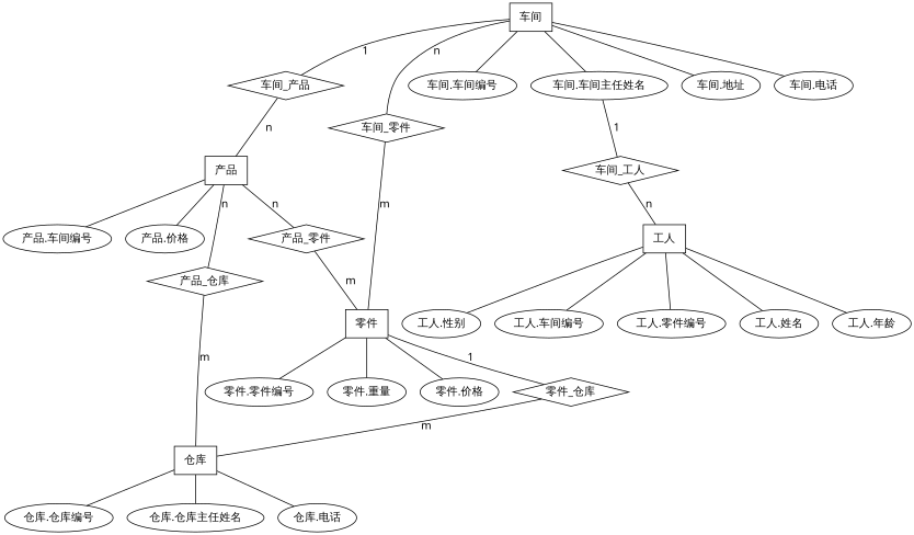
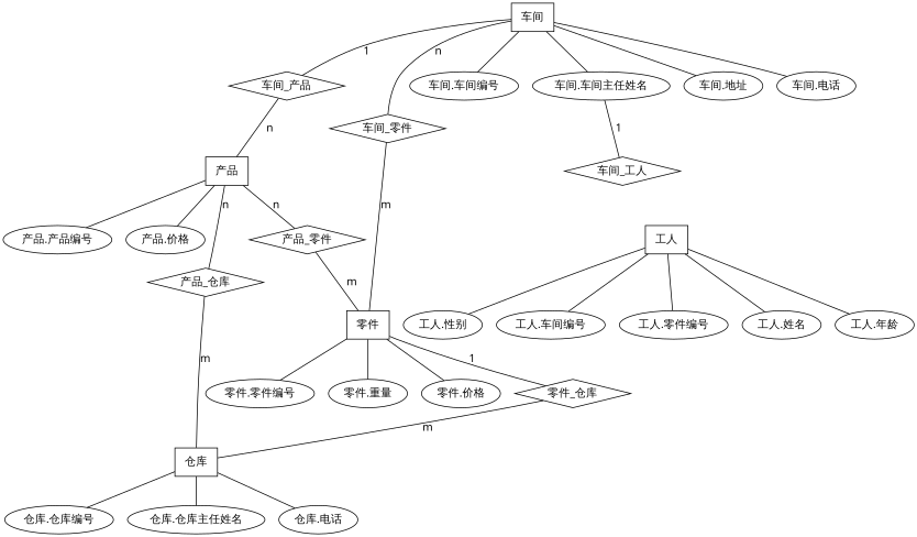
  digraph {
    fontname="Microsoft YaHei"
    rankdir=TB
    node [fontname="Microsoft YaHei" shape=ellipse]
    edge [dir=none fontname="Microsoft YaHei"]
    "车间" [shape=rectangle]
    "车间_产品" [shape=diamond]
    "车间_零件" [shape=diamond]
    "车间.车间编号"
    "车间.车间主任姓名"
    "车间.地址"
    "车间.电话"
    "车间_工人" [shape=diamond]
    "工人" [shape=rectangle]
    "产品" [shape=rectangle]
    "零件" [shape=rectangle]
    n12 [label="工人.零件编号"]
    "工人.姓名"
    "工人.年龄"
    "工人.性别"
    "工人.车间编号"
    "产品_零件" [shape=diamond]
    "产品_仓库" [shape=diamond]
-   "产品.产品编号" [label="产品.车间编号"]
+   "产品.产品编号"
    "产品.价格"
    "仓库" [shape=rectangle]
    "零件_仓库" [shape=diamond]
    "零件.零件编号"
    "零件.重量"
    "零件.价格"
    "仓库.仓库编号"
    "仓库.仓库主任姓名"
    "仓库.电话"
    "车间" -> "车间_产品" [label=1]
    "车间" -> "车间_零件" [label=n]
    "车间" -> "车间.车间编号"
    "车间" -> "车间.车间主任姓名"
    "车间" -> "车间.地址"
    "车间" -> "车间.电话"
    "车间_产品" -> "产品" [label=n]
    "车间_零件" -> "零件" [label=m]
    "车间.车间主任姓名" -> "车间_工人" [label=1]
-   "车间_工人" -> "工人" [label=n]
    "工人" -> n12
    "工人" -> "工人.姓名"
    "工人" -> "工人.年龄"
    "工人" -> "工人.性别"
    "工人" -> "工人.车间编号"
    "产品" -> "产品_零件" [label=n]
    "产品" -> "产品_仓库" [label=n]
    "产品" -> "产品.产品编号"
    "产品" -> "产品.价格"
    "零件" -> "零件_仓库" [label=1]
    "零件" -> "零件.零件编号"
    "零件" -> "零件.重量"
    "零件" -> "零件.价格"
    "产品_零件" -> "零件" [label=m]
    "产品_仓库" -> "仓库" [label=m]
    "仓库" -> "仓库.仓库编号"
    "仓库" -> "仓库.仓库主任姓名"
    "仓库" -> "仓库.电话"
    "零件_仓库" -> "仓库" [label=m]
  }
